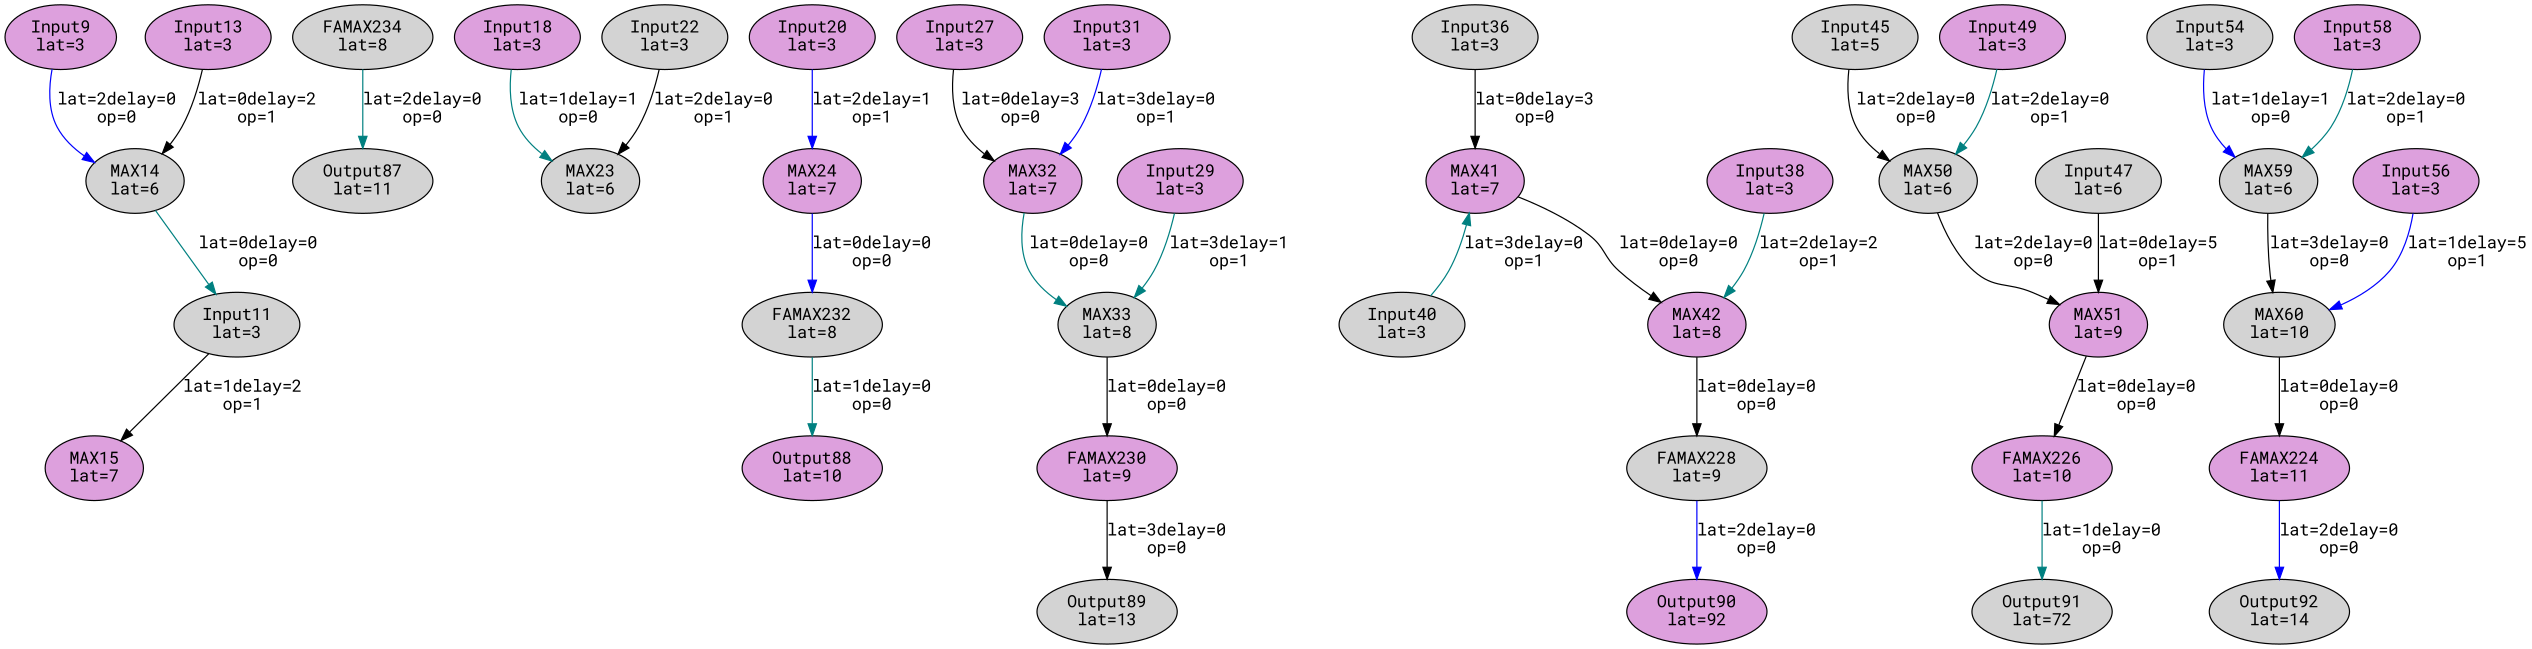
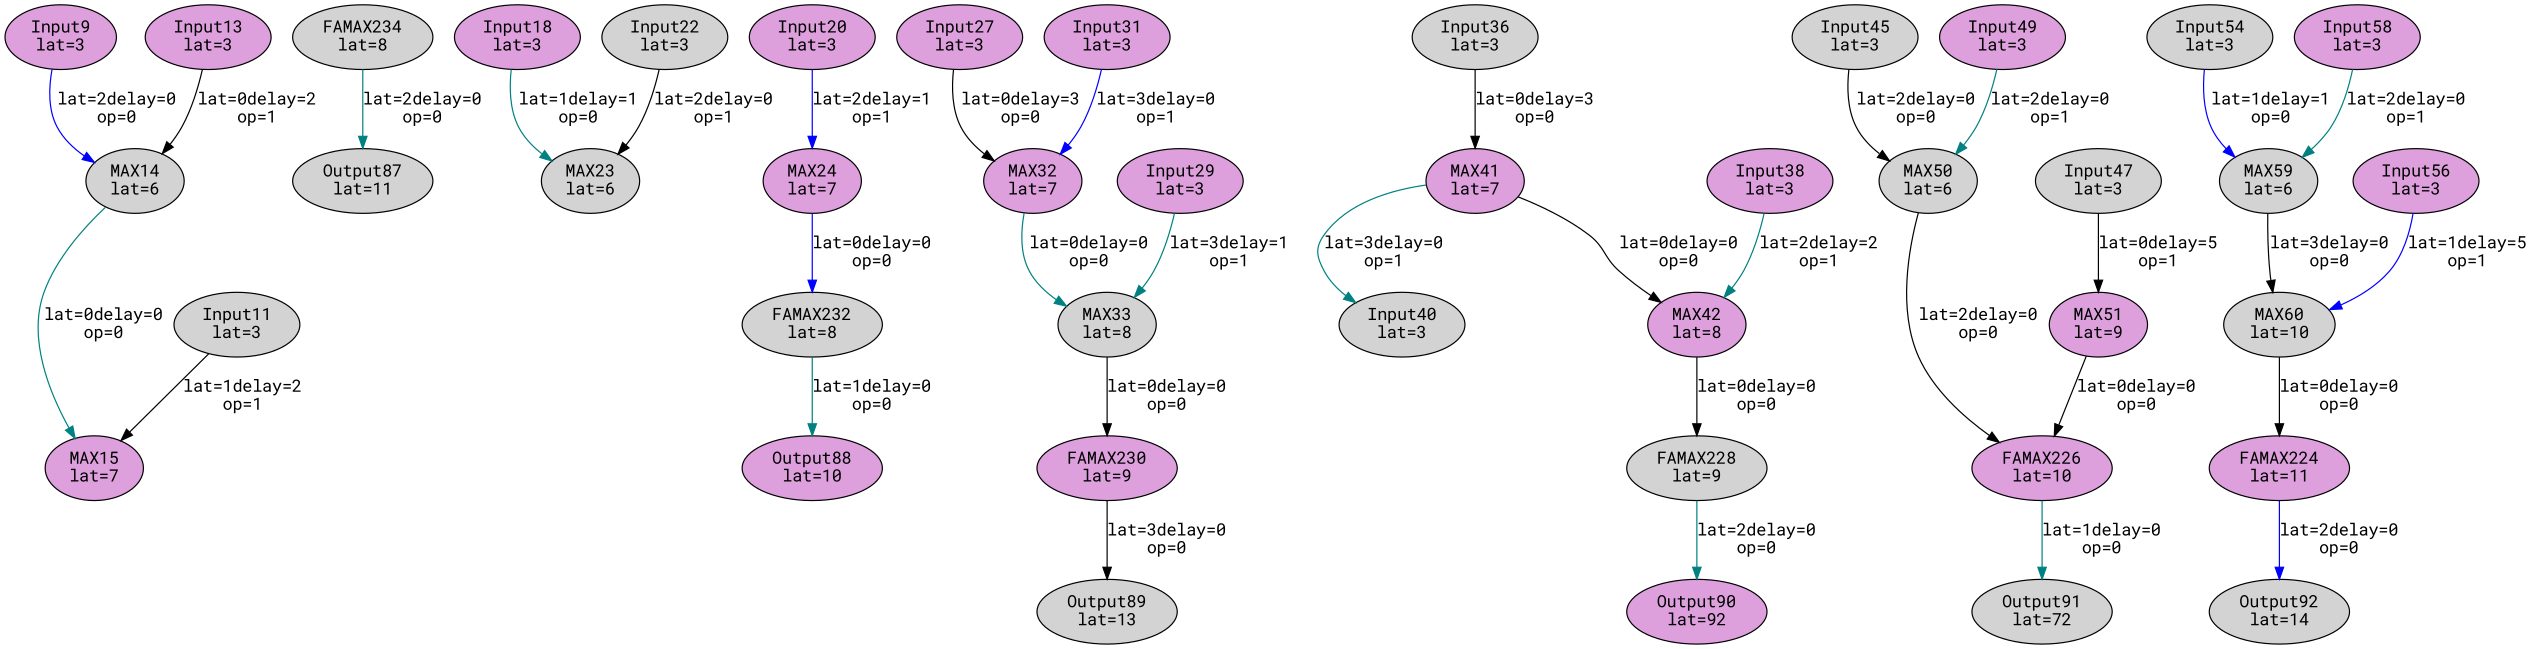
  digraph {
    fontname="Roboto Mono"
    node [fillcolor=plum fontname="Roboto Mono" style=filled]
    edge [color=black fontname="Roboto Mono"]
    Input9 [label="\N\nlat=3"]
    MAX14 [fillcolor=lightgrey label="\N\nlat=6"]
    MAX15 [label="\N\nlat=7"]
    Input11 [fillcolor=lightgrey label="\N\nlat=3"]
    Input13 [label="\N\nlat=3"]
    FAMAX234 [fillcolor=lightgrey label="\N\nlat=8"]
    Output87 [fillcolor=lightgrey label="\N\nlat=11"]
    Input18 [label="\N\nlat=3"]
    MAX23 [fillcolor=lightgrey label="\N\nlat=6"]
    Input20 [label="\N\nlat=3"]
    MAX24 [label="\N\nlat=7"]
    FAMAX232 [fillcolor=lightgrey label="\N\nlat=8"]
    Input22 [fillcolor=lightgrey label="\N\nlat=3"]
    Output88 [label="\N\nlat=10"]
    Input27 [label="\N\nlat=3"]
    MAX32 [label="\N\nlat=7"]
    MAX33 [fillcolor=lightgrey label="\N\nlat=8"]
    Input29 [label="\N\nlat=3"]
    FAMAX230 [label="\N\nlat=9"]
    Input31 [label="\N\nlat=3"]
    Output89 [fillcolor=lightgrey label="\N\nlat=13"]
    Input36 [fillcolor=lightgrey label="\N\nlat=3"]
    MAX41 [label="\N\nlat=7"]
    MAX42 [label="\N\nlat=8"]
    Input38 [label="\N\nlat=3"]
    FAMAX228 [fillcolor=lightgrey label="\N\nlat=9"]
    Input40 [fillcolor=lightgrey label="\N\nlat=3"]
    Output90 [label="\N\nlat=92"]
-   Input45 [fillcolor=lightgrey label="\N\nlat=5"]
+   Input45 [fillcolor=lightgrey label="\N\nlat=3"]
    MAX50 [fillcolor=lightgrey label="\N\nlat=6"]
    MAX51 [label="\N\nlat=9"]
-   Input47 [fillcolor=lightgrey label="\N\nlat=6"]
+   Input47 [fillcolor=lightgrey label="\N\nlat=3"]
    FAMAX226 [label="\N\nlat=10"]
    Input49 [label="\N\nlat=3"]
    Output91 [fillcolor=lightgrey label="\N\nlat=72"]
    Input54 [fillcolor=lightgrey label="\N\nlat=3"]
    MAX59 [fillcolor=lightgrey label="\N\nlat=6"]
    MAX60 [fillcolor=lightgrey label="\N\nlat=10"]
    Input56 [label="\N\nlat=3"]
    FAMAX224 [label="\N\nlat=11"]
    Input58 [label="\N\nlat=3"]
    Output92 [fillcolor=lightgrey label="\N\nlat=14"]
    Input9 -> MAX14 [color=blue label="lat=2\delay=0\nop=0"]
-   MAX14 -> Input11 [color=teal label="lat=0\delay=0\nop=0"]
+   MAX14 -> MAX15 [color=teal label="lat=0\delay=0\nop=0"]
    Input11 -> MAX15 [label="lat=1\delay=2\nop=1"]
    Input13 -> MAX14 [label="lat=0\delay=2\nop=1"]
    FAMAX234 -> Output87 [color=teal label="lat=2\delay=0\nop=0"]
    Input18 -> MAX23 [color=teal label="lat=1\delay=1\nop=0"]
    Input20 -> MAX24 [color=blue label="lat=2\delay=1\nop=1"]
    MAX24 -> FAMAX232 [color=blue label="lat=0\delay=0\nop=0"]
    FAMAX232 -> Output88 [color=teal label="lat=1\delay=0\nop=0"]
    Input22 -> MAX23 [label="lat=2\delay=0\nop=1"]
    Input27 -> MAX32 [label="lat=0\delay=3\nop=0"]
    MAX32 -> MAX33 [color=teal label="lat=0\delay=0\nop=0"]
    MAX33 -> FAMAX230 [label="lat=0\delay=0\nop=0"]
    Input29 -> MAX33 [color=teal label="lat=3\delay=1\nop=1"]
    FAMAX230 -> Output89 [label="lat=3\delay=0\nop=0"]
    Input31 -> MAX32 [color=blue label="lat=3\delay=0\nop=1"]
    Input36 -> MAX41 [label="lat=0\delay=3\nop=0"]
    MAX41 -> MAX42 [label="lat=0\delay=0\nop=0"]
    MAX42 -> FAMAX228 [label="lat=0\delay=0\nop=0"]
    Input38 -> MAX42 [color=teal label="lat=2\delay=2\nop=1"]
-   FAMAX228 -> Output90 [color=blue label="lat=2\delay=0\nop=0"]
-   Input40 -> MAX41 [color=teal label="lat=3\delay=0\nop=1"]
+   FAMAX228 -> Output90 [color=teal label="lat=2\delay=0\nop=0"]
+   MAX41 -> Input40 [color=teal label="lat=3\delay=0\nop=1"]
    Input45 -> MAX50 [label="lat=2\delay=0\nop=0"]
-   MAX50 -> MAX51 [label="lat=2\delay=0\nop=0"]
+   MAX50 -> FAMAX226 [label="lat=2\delay=0\nop=0"]
    MAX51 -> FAMAX226 [label="lat=0\delay=0\nop=0"]
    Input47 -> MAX51 [label="lat=0\delay=5\nop=1"]
    FAMAX226 -> Output91 [color=teal label="lat=1\delay=0\nop=0"]
    Input49 -> MAX50 [color=teal label="lat=2\delay=0\nop=1"]
    Input54 -> MAX59 [color=blue label="lat=1\delay=1\nop=0"]
    MAX59 -> MAX60 [label="lat=3\delay=0\nop=0"]
    MAX60 -> FAMAX224 [label="lat=0\delay=0\nop=0"]
    Input56 -> MAX60 [color=blue label="lat=1\delay=5\nop=1"]
    FAMAX224 -> Output92 [color=blue label="lat=2\delay=0\nop=0"]
    Input58 -> MAX59 [color=teal label="lat=2\delay=0\nop=1"]
  }
